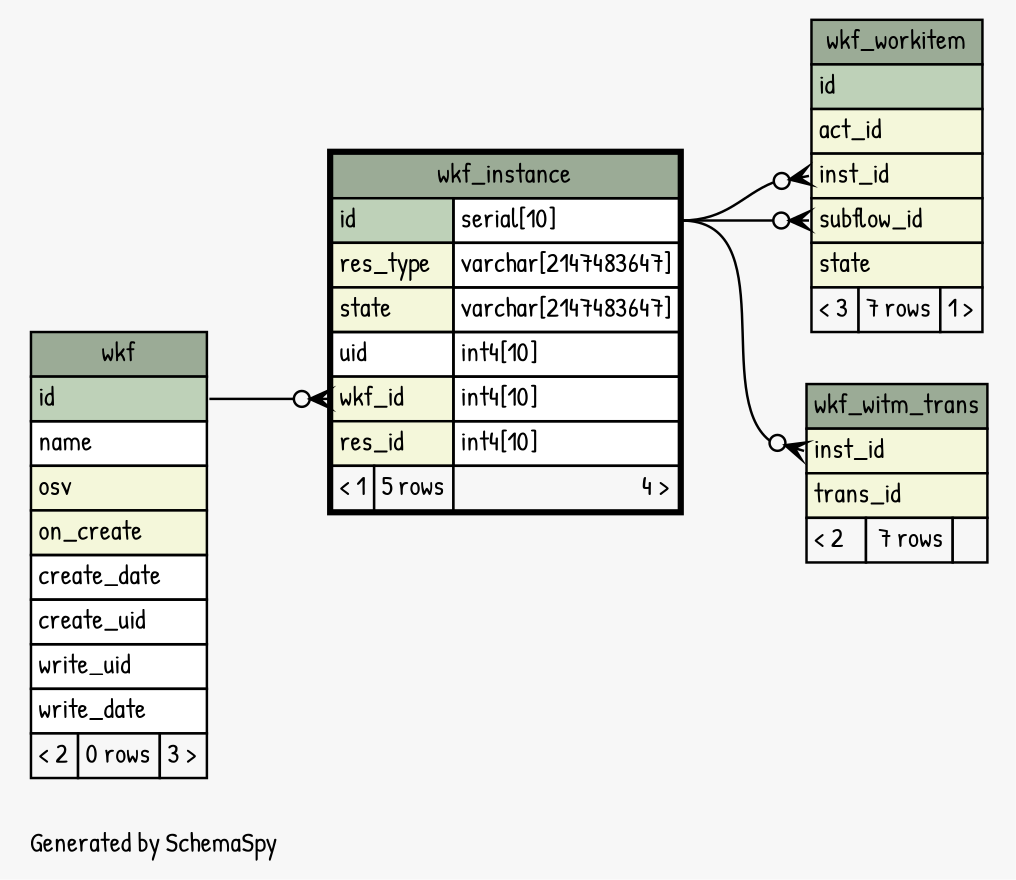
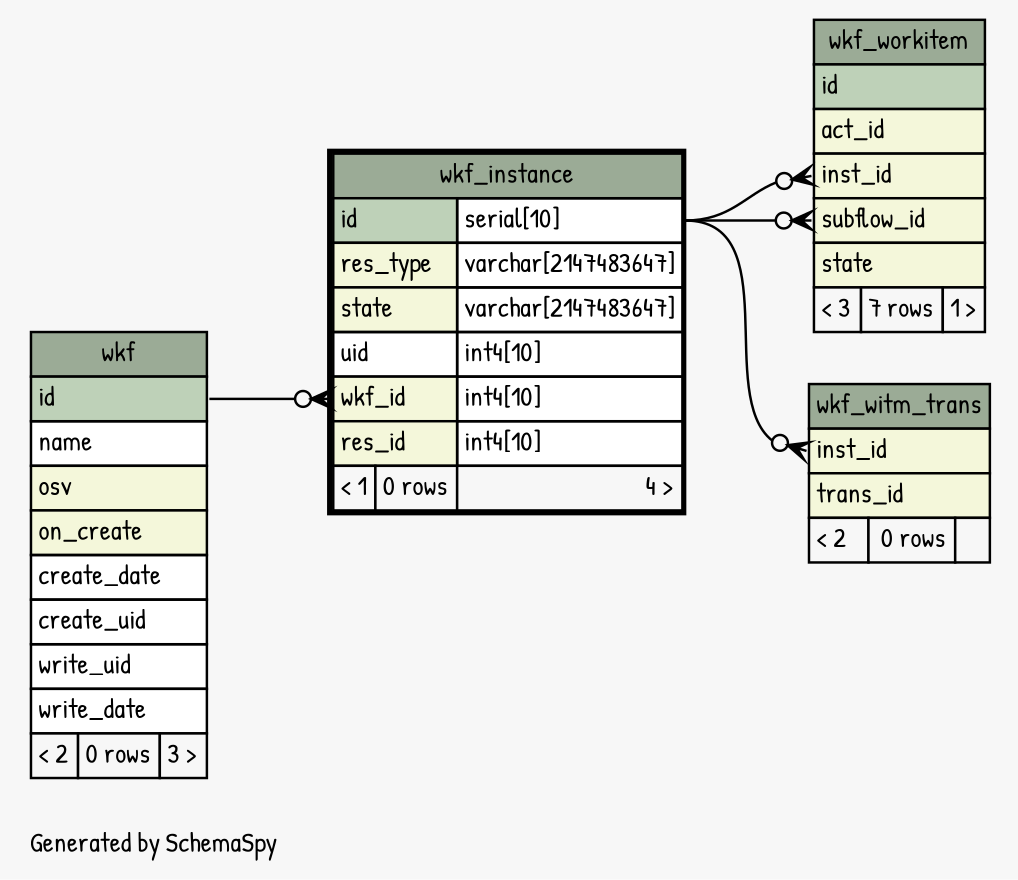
  digraph {
    bgcolor="#f7f7f7"
    fontname="Patrick Hand"
    fontsize=11
    label="\nGenerated by SchemaSpy"
    labeljust=l
    nodesep=0.18
    rankdir=RL
    ranksep=0.46
    node [fontname="Patrick Hand" fontsize=11 shape=plaintext]
    edge [arrowhead=none arrowsize=0.8 arrowtail=crowodot dir=back fontname="Patrick Hand" headport="id.type:e" tailport="inst_id:w"]
-   n1 [label=<     <TABLE BORDER="2" CELLBORDER="1" CELLSPACING="0" BGCOLOR="#ffffff">       <TR><TD COLSPAN="3" BGCOLOR="#9bab96" ALIGN="CENTER">wkf_instance</TD></TR>       <TR><TD PORT="id" COLSPAN="2" BGCOLOR="#bed1b8" ALIGN="LEFT">id</TD><TD PORT="id.type" ALIGN="LEFT">serial[10]</TD></TR>       <TR><TD PORT="res_type" COLSPAN="2" BGCOLOR="#f4f7da" ALIGN="LEFT">res_type</TD><TD PORT="res_type.type" ALIGN="LEFT">varchar[2147483647]</TD></TR>       <TR><TD PORT="state" COLSPAN="2" BGCOLOR="#f4f7da" ALIGN="LEFT">state</TD><TD PORT="state.type" ALIGN="LEFT">varchar[2147483647]</TD></TR>       <TR><TD PORT="uid" COLSPAN="2" ALIGN="LEFT">uid</TD><TD PORT="uid.type" ALIGN="LEFT">int4[10]</TD></TR>       <TR><TD PORT="wkf_id" COLSPAN="2" BGCOLOR="#f4f7da" ALIGN="LEFT">wkf_id</TD><TD PORT="wkf_id.type" ALIGN="LEFT">int4[10]</TD></TR>       <TR><TD PORT="res_id" COLSPAN="2" BGCOLOR="#f4f7da" ALIGN="LEFT">res_id</TD><TD PORT="res_id.type" ALIGN="LEFT">int4[10]</TD></TR>       <TR><TD ALIGN="LEFT" BGCOLOR="#f7f7f7">&lt; 1</TD><TD ALIGN="RIGHT" BGCOLOR="#f7f7f7">5 rows</TD><TD ALIGN="RIGHT" BGCOLOR="#f7f7f7">4 &gt;</TD></TR>     </TABLE>>]
+   n1 [label=<     <TABLE BORDER="2" CELLBORDER="1" CELLSPACING="0" BGCOLOR="#ffffff">       <TR><TD COLSPAN="3" BGCOLOR="#9bab96" ALIGN="CENTER">wkf_instance</TD></TR>       <TR><TD PORT="id" COLSPAN="2" BGCOLOR="#bed1b8" ALIGN="LEFT">id</TD><TD PORT="id.type" ALIGN="LEFT">serial[10]</TD></TR>       <TR><TD PORT="res_type" COLSPAN="2" BGCOLOR="#f4f7da" ALIGN="LEFT">res_type</TD><TD PORT="res_type.type" ALIGN="LEFT">varchar[2147483647]</TD></TR>       <TR><TD PORT="state" COLSPAN="2" BGCOLOR="#f4f7da" ALIGN="LEFT">state</TD><TD PORT="state.type" ALIGN="LEFT">varchar[2147483647]</TD></TR>       <TR><TD PORT="uid" COLSPAN="2" ALIGN="LEFT">uid</TD><TD PORT="uid.type" ALIGN="LEFT">int4[10]</TD></TR>       <TR><TD PORT="wkf_id" COLSPAN="2" BGCOLOR="#f4f7da" ALIGN="LEFT">wkf_id</TD><TD PORT="wkf_id.type" ALIGN="LEFT">int4[10]</TD></TR>       <TR><TD PORT="res_id" COLSPAN="2" BGCOLOR="#f4f7da" ALIGN="LEFT">res_id</TD><TD PORT="res_id.type" ALIGN="LEFT">int4[10]</TD></TR>       <TR><TD ALIGN="LEFT" BGCOLOR="#f7f7f7">&lt; 1</TD><TD ALIGN="RIGHT" BGCOLOR="#f7f7f7">0 rows</TD><TD ALIGN="RIGHT" BGCOLOR="#f7f7f7">4 &gt;</TD></TR>     </TABLE>>]
    n2 [label=<     <TABLE BORDER="0" CELLBORDER="1" CELLSPACING="0" BGCOLOR="#ffffff">       <TR><TD COLSPAN="3" BGCOLOR="#9bab96" ALIGN="CENTER">wkf</TD></TR>       <TR><TD PORT="id" COLSPAN="3" BGCOLOR="#bed1b8" ALIGN="LEFT">id</TD></TR>       <TR><TD PORT="name" COLSPAN="3" ALIGN="LEFT">name</TD></TR>       <TR><TD PORT="osv" COLSPAN="3" BGCOLOR="#f4f7da" ALIGN="LEFT">osv</TD></TR>       <TR><TD PORT="on_create" COLSPAN="3" BGCOLOR="#f4f7da" ALIGN="LEFT">on_create</TD></TR>       <TR><TD PORT="create_date" COLSPAN="3" ALIGN="LEFT">create_date</TD></TR>       <TR><TD PORT="create_uid" COLSPAN="3" ALIGN="LEFT">create_uid</TD></TR>       <TR><TD PORT="write_uid" COLSPAN="3" ALIGN="LEFT">write_uid</TD></TR>       <TR><TD PORT="write_date" COLSPAN="3" ALIGN="LEFT">write_date</TD></TR>       <TR><TD ALIGN="LEFT" BGCOLOR="#f7f7f7">&lt; 2</TD><TD ALIGN="RIGHT" BGCOLOR="#f7f7f7">0 rows</TD><TD ALIGN="RIGHT" BGCOLOR="#f7f7f7">3 &gt;</TD></TR>     </TABLE>>]
    n3 [label=<     <TABLE BORDER="0" CELLBORDER="1" CELLSPACING="0" BGCOLOR="#ffffff">       <TR><TD COLSPAN="3" BGCOLOR="#9bab96" ALIGN="CENTER">wkf_workitem</TD></TR>       <TR><TD PORT="id" COLSPAN="3" BGCOLOR="#bed1b8" ALIGN="LEFT">id</TD></TR>       <TR><TD PORT="act_id" COLSPAN="3" BGCOLOR="#f4f7da" ALIGN="LEFT">act_id</TD></TR>       <TR><TD PORT="inst_id" COLSPAN="3" BGCOLOR="#f4f7da" ALIGN="LEFT">inst_id</TD></TR>       <TR><TD PORT="subflow_id" COLSPAN="3" BGCOLOR="#f4f7da" ALIGN="LEFT">subflow_id</TD></TR>       <TR><TD PORT="state" COLSPAN="3" BGCOLOR="#f4f7da" ALIGN="LEFT">state</TD></TR>       <TR><TD ALIGN="LEFT" BGCOLOR="#f7f7f7">&lt; 3</TD><TD ALIGN="RIGHT" BGCOLOR="#f7f7f7">7 rows</TD><TD ALIGN="RIGHT" BGCOLOR="#f7f7f7">1 &gt;</TD></TR>     </TABLE>>]
-   n4 [label=<     <TABLE BORDER="0" CELLBORDER="1" CELLSPACING="0" BGCOLOR="#ffffff">       <TR><TD COLSPAN="3" BGCOLOR="#9bab96" ALIGN="CENTER">wkf_witm_trans</TD></TR>       <TR><TD PORT="inst_id" COLSPAN="3" BGCOLOR="#f4f7da" ALIGN="LEFT">inst_id</TD></TR>       <TR><TD PORT="trans_id" COLSPAN="3" BGCOLOR="#f4f7da" ALIGN="LEFT">trans_id</TD></TR>       <TR><TD ALIGN="LEFT" BGCOLOR="#f7f7f7">&lt; 2</TD><TD ALIGN="RIGHT" BGCOLOR="#f7f7f7">7 rows</TD><TD ALIGN="RIGHT" BGCOLOR="#f7f7f7">  </TD></TR>     </TABLE>>]
+   n4 [label=<     <TABLE BORDER="0" CELLBORDER="1" CELLSPACING="0" BGCOLOR="#ffffff">       <TR><TD COLSPAN="3" BGCOLOR="#9bab96" ALIGN="CENTER">wkf_witm_trans</TD></TR>       <TR><TD PORT="inst_id" COLSPAN="3" BGCOLOR="#f4f7da" ALIGN="LEFT">inst_id</TD></TR>       <TR><TD PORT="trans_id" COLSPAN="3" BGCOLOR="#f4f7da" ALIGN="LEFT">trans_id</TD></TR>       <TR><TD ALIGN="LEFT" BGCOLOR="#f7f7f7">&lt; 2</TD><TD ALIGN="RIGHT" BGCOLOR="#f7f7f7">0 rows</TD><TD ALIGN="RIGHT" BGCOLOR="#f7f7f7">  </TD></TR>     </TABLE>>]
    n1 -> n2 [headport="id:e" tailport="wkf_id:w"]
    n3 -> n1
    n3 -> n1 [tailport="subflow_id:w"]
    n4 -> n1
  }
